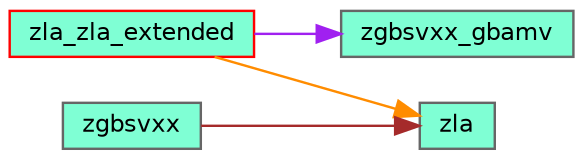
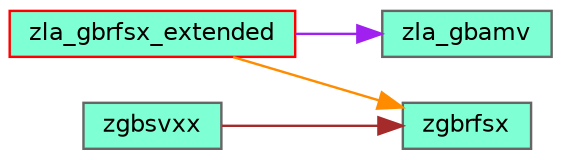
  digraph {
    rankdir=RL
    node [color=gray40 fillcolor=aquamarine fontname=Helvetica fontsize=10 shape=record style=filled]
    edge [dir=back fontname=Helvetica fontsize=10 labelfontname=Helvetica labelfontsize=10 style=solid]
-   n1 [fontcolor=black height=0.2 label=zgbsvxx_gbamv width=0.4]
-   n2 [color=red height=0.2 label=zla_zla_extended width=0.4]
-   n3 [height=0.2 label=zla width=0.4]
+   n1 [fontcolor=black height=0.2 label=zla_gbamv width=0.4]
+   n2 [color=red height=0.2 label=zla_gbrfsx_extended width=0.4]
+   n3 [height=0.2 label=zgbrfsx width=0.4]
    n4 [height=0.2 label=zgbsvxx width=0.4]
    n1 -> n2 [color=purple]
    n3 -> n2 [color=darkorange]
    n3 -> n4 [color=brown]
  }
